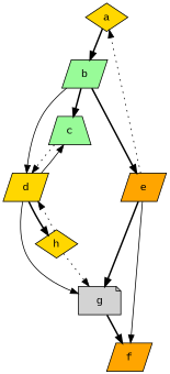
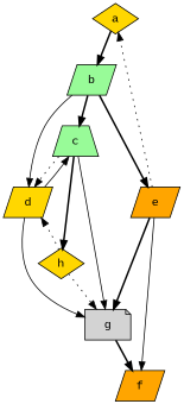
  digraph {
    fontname="Liberation Mono"
    node [fillcolor=gold fontname="Liberation Mono" shape=parallelogram style=filled]
    edge [fontname="Liberation Mono" style=bold]
    a [shape=diamond]
    b [fillcolor=palegreen]
    c [fillcolor=palegreen shape=trapezium]
    e [fillcolor=orange]
    d
    g [fillcolor=lightgrey shape=note]
    f [fillcolor=orange]
    h [shape=diamond]
    a -> b
    b -> c
    b -> e
    b -> d [style=solid]
    c -> d [style=dotted]
+   c -> g [style=solid]
    e -> a [style=dotted]
    e -> g
    e -> f [style=solid]
    d -> c [style=solid]
    d -> g [style=solid]
-   d -> h
+   c -> h
    g -> f
    h -> d [style=dotted]
    h -> g [style=dotted]
  }
